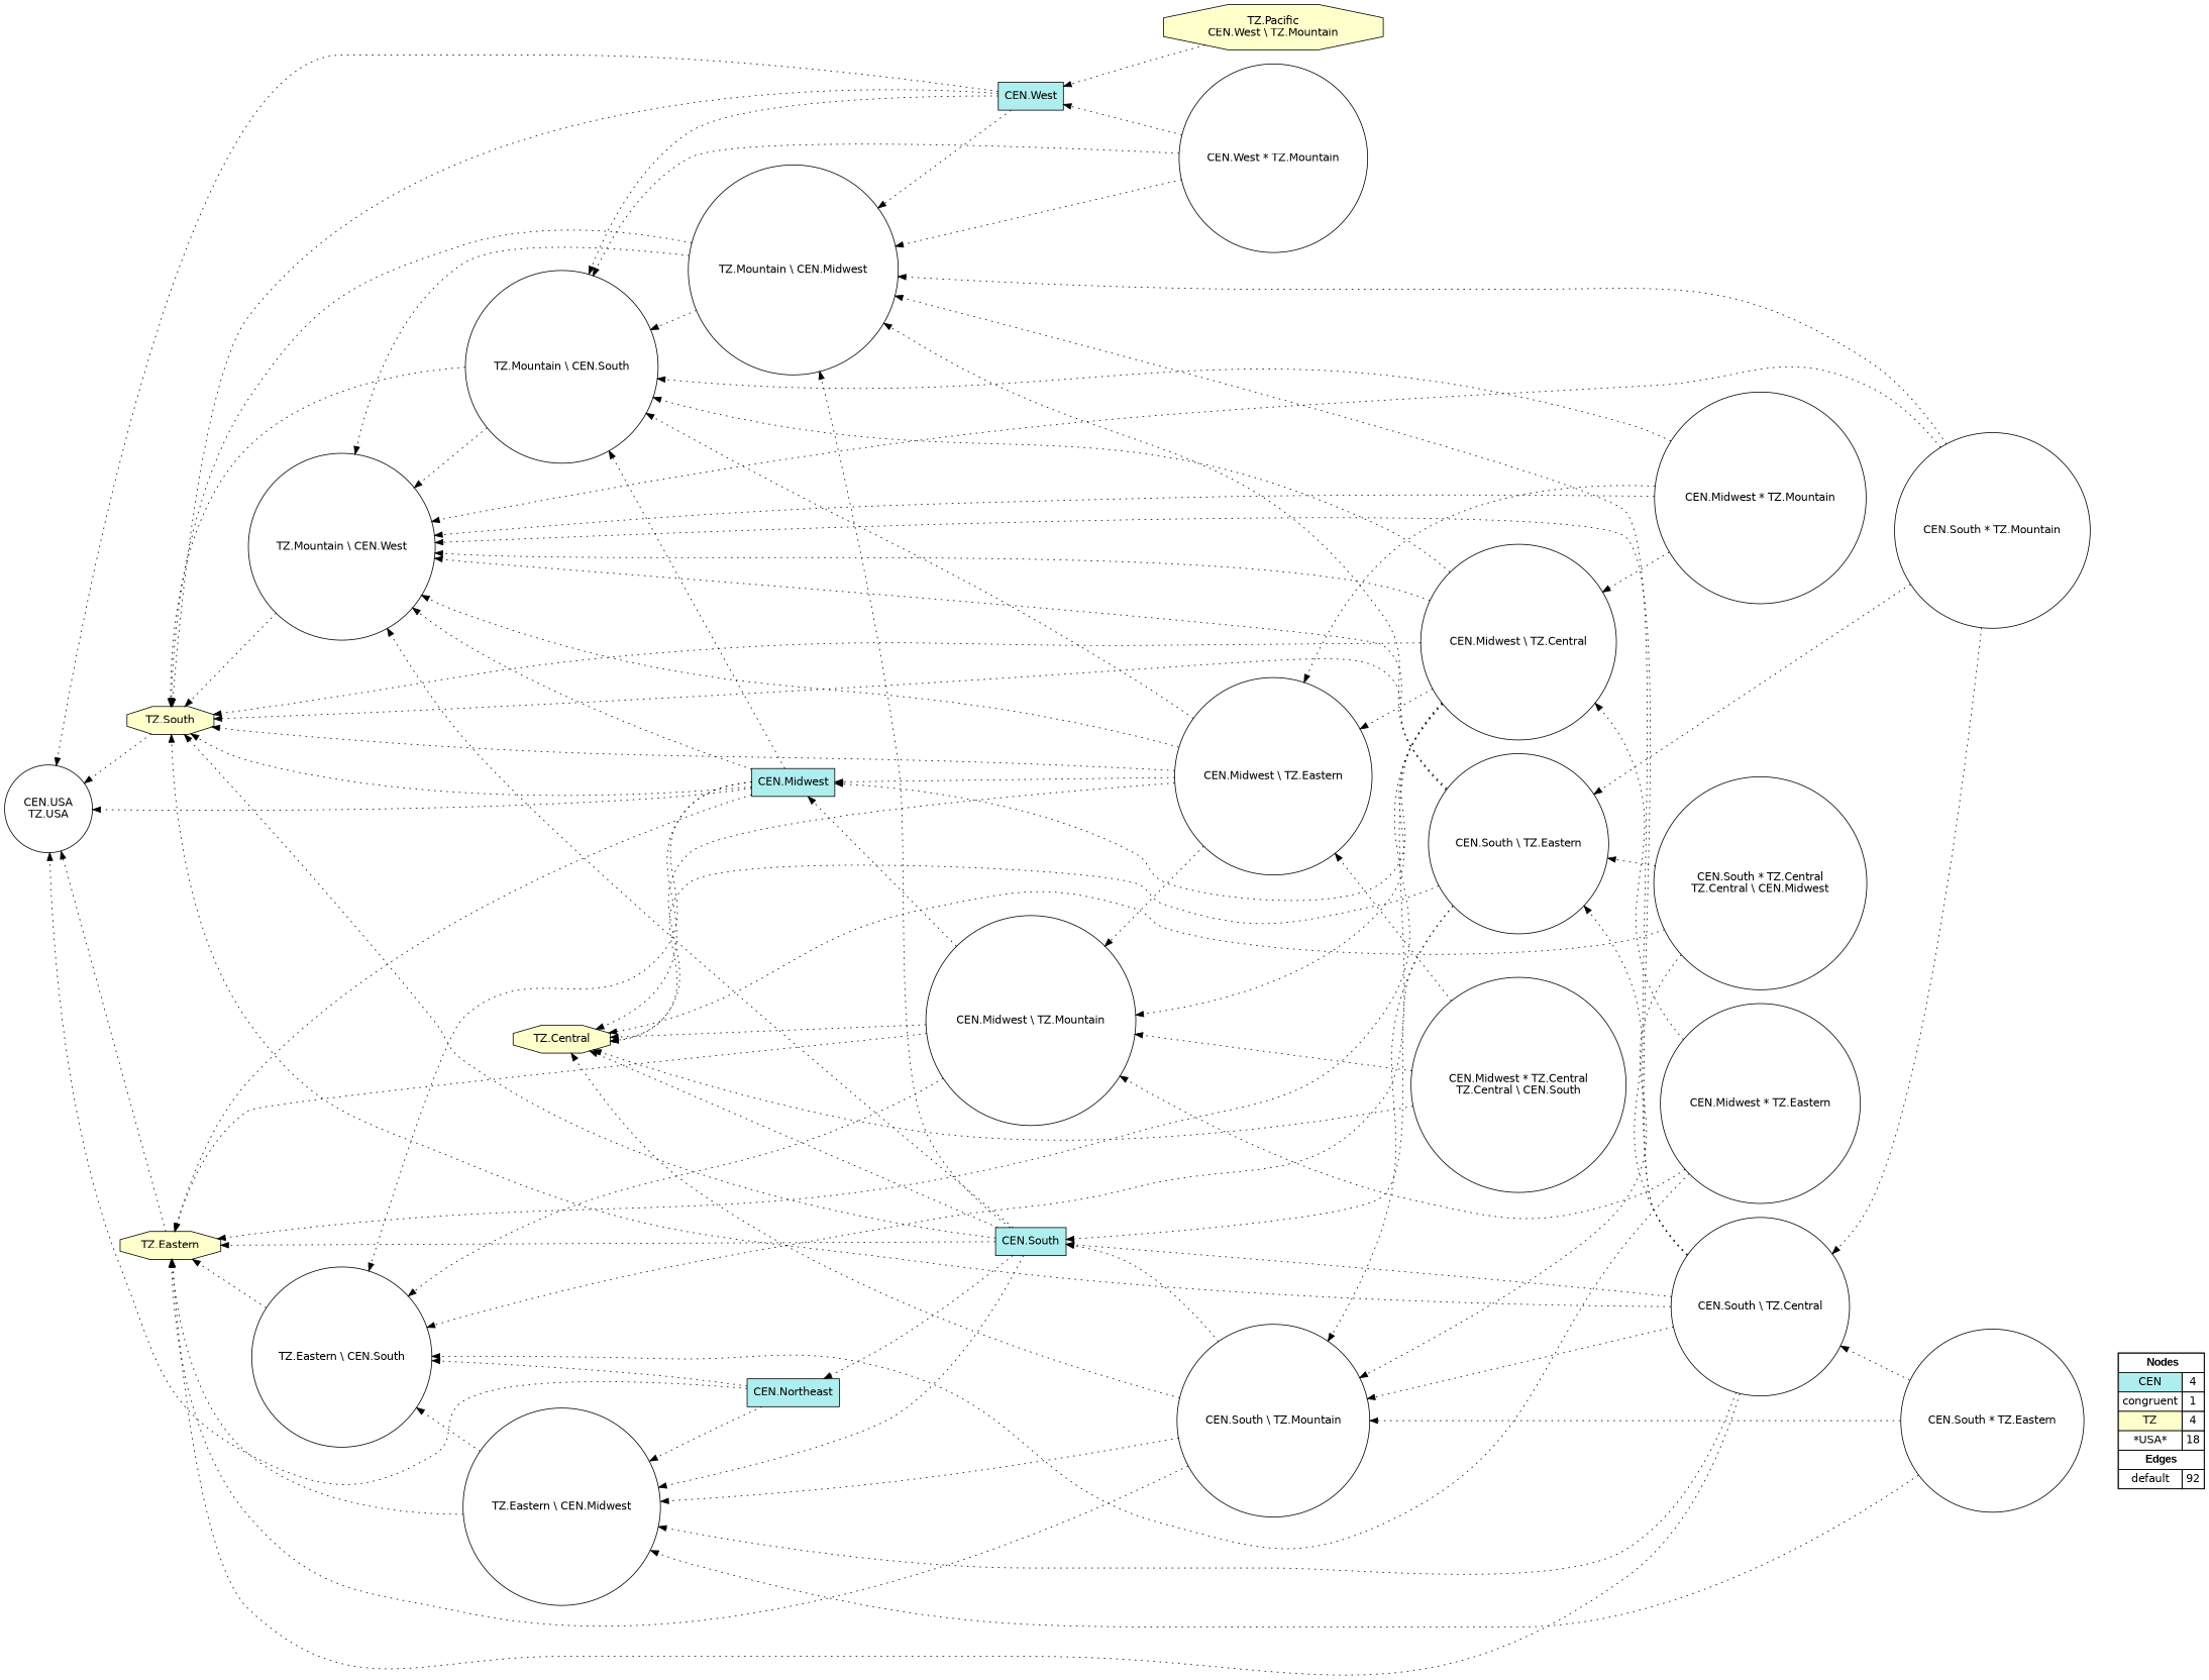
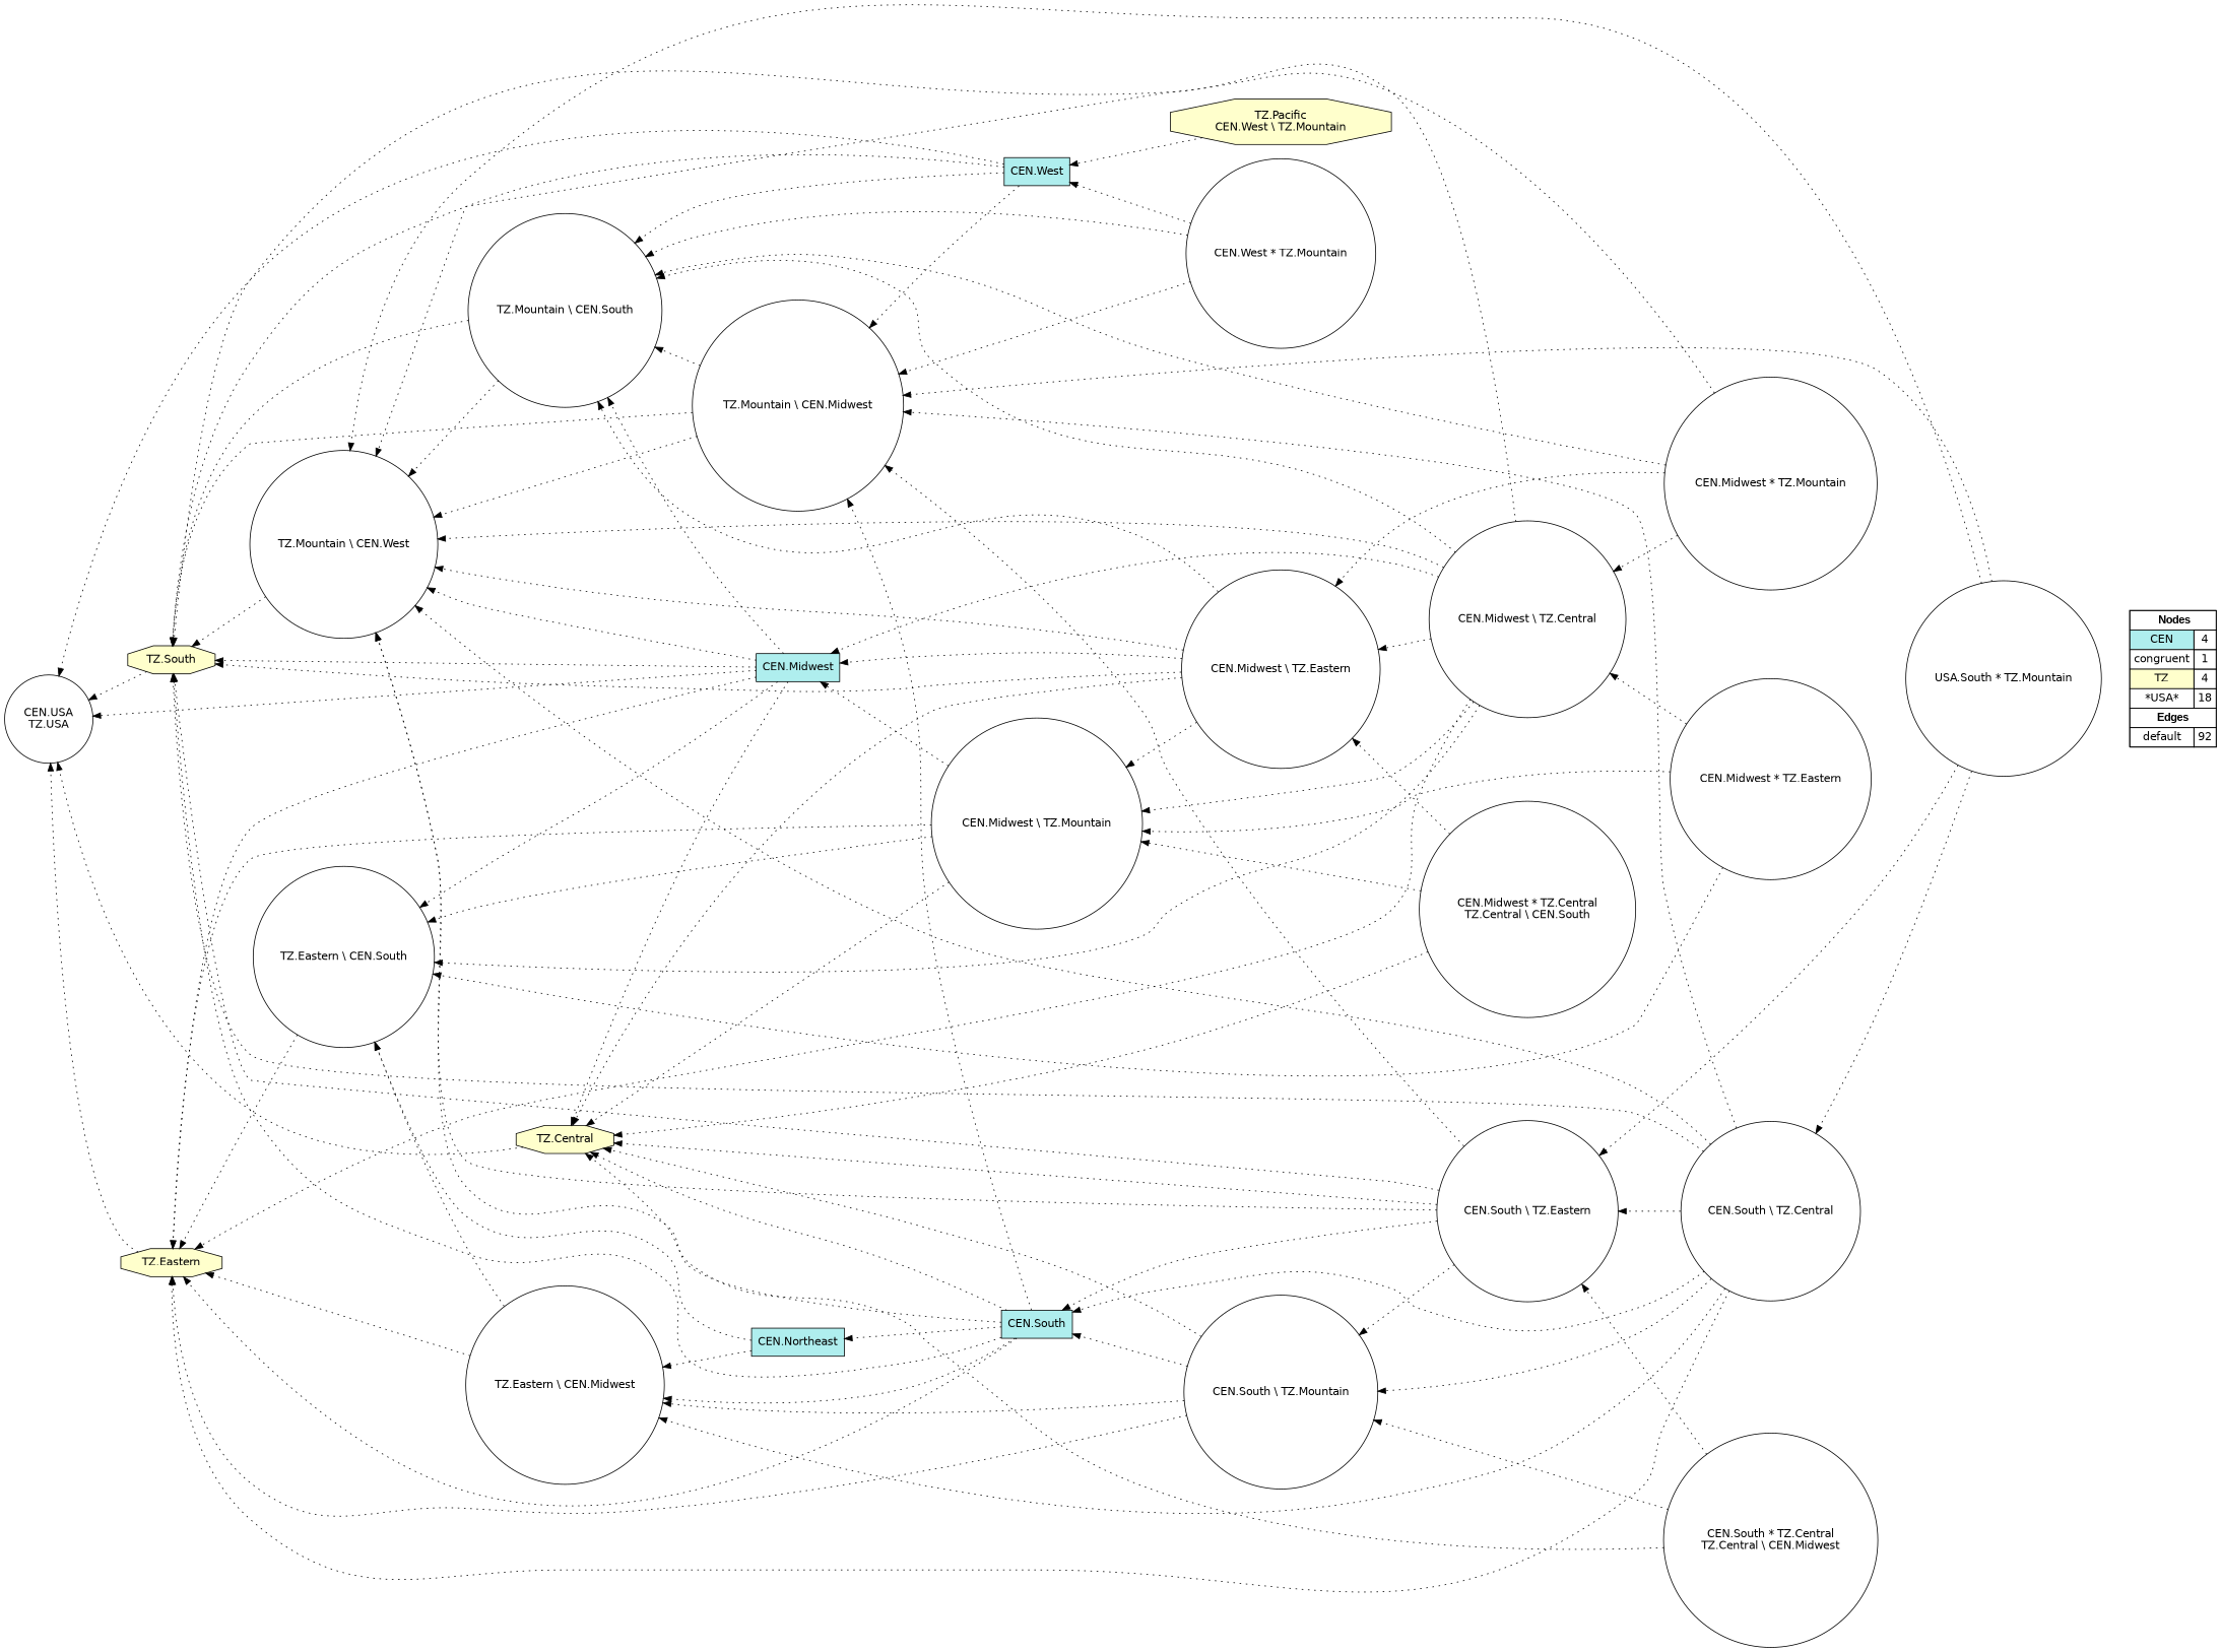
  digraph {
    rankdir=RL
    node [fillcolor="#FFFFFF" fontname=helvetica shape=circle style=filled]
    edge [arrowhead=normal color="#000000" constraint=true penwidth=1 style=dotted]
    n1 [fillcolor=white label=<   <TABLE BORDER="0" CELLBORDER="1" CELLSPACING="0" CELLPADDING="4">  <TR> <TD COLSPAN="2"><font face="Arial Black"> Nodes</font></TD> </TR>  <TR>   <TD bgcolor="#AFEEEE" fontname="helvetica">CEN</TD>   <TD>4</TD>   </TR>  <TR>   <TD bgcolor="#FFFFFF">congruent</TD>   <TD>1</TD>   </TR>  <TR>   <TD bgcolor="#FFFFCC" fontname="helvetica">TZ</TD>   <TD>4</TD>   </TR>  <TR>   <TD bgcolor="#FFFFFF">*USA*</TD>   <TD>18</TD>   </TR>  <TR> <TD COLSPAN="2"><font face = "Arial Black"> Edges </font></TD> </TR>  <TR>   <TD><font color ="#000000">default</font></TD><TD>92</TD> </TR> </TABLE>   > margin=0 shape=box]
    "CEN.Midwest" [fillcolor="#AFEEEE" shape=box]
    "CEN.USA\nTZ.USA"
    n4 [fillcolor="#FFFFCC" label="TZ.South" shape=octagon]
    "TZ.Eastern" [fillcolor="#FFFFCC" shape=octagon]
    "TZ.Central" [fillcolor="#FFFFCC" shape=octagon]
    "TZ.Mountain \\ CEN.West"
    "TZ.Mountain \\ CEN.South"
    "TZ.Eastern \\ CEN.South"
    "CEN.West" [fillcolor="#AFEEEE" shape=box]
    "TZ.Mountain \\ CEN.Midwest"
    "CEN.South" [fillcolor="#AFEEEE" shape=box]
    "TZ.Eastern \\ CEN.Midwest"
    "CEN.Northeast" [fillcolor="#AFEEEE" shape=box]
    "TZ.Pacific\nCEN.West \\ TZ.Mountain" [fillcolor="#FFFFCC" shape=octagon]
    "CEN.Midwest * TZ.Central\nTZ.Central \\ CEN.South"
    "CEN.Midwest \\ TZ.Mountain"
    "CEN.Midwest \\ TZ.Eastern"
-   "CEN.South * TZ.Eastern"
    "CEN.South \\ TZ.Mountain"
    "CEN.South \\ TZ.Central"
    "CEN.South \\ TZ.Eastern"
-   "CEN.South * TZ.Mountain"
+   "CEN.South * TZ.Mountain" [label="USA.South * TZ.Mountain"]
    "CEN.Midwest * TZ.Eastern"
    "CEN.Midwest \\ TZ.Central"
    "CEN.Midwest * TZ.Mountain"
    "CEN.West * TZ.Mountain"
    "CEN.South * TZ.Central\nTZ.Central \\ CEN.Midwest"
    subgraph sub_1 {
      rank=source
      n1
    }
    "CEN.Midwest" -> "CEN.USA\nTZ.USA"
    "CEN.Midwest" -> n4
    "CEN.Midwest" -> "TZ.Eastern"
    "CEN.Midwest" -> "TZ.Central"
    "CEN.Midwest" -> "TZ.Mountain \\ CEN.West"
    "CEN.Midwest" -> "TZ.Mountain \\ CEN.South"
    "CEN.Midwest" -> "TZ.Eastern \\ CEN.South"
    n4 -> "CEN.USA\nTZ.USA"
    "TZ.Eastern" -> "CEN.USA\nTZ.USA"
-   "CEN.Northeast" -> "CEN.USA\nTZ.USA"
+   "TZ.Central" -> "CEN.USA\nTZ.USA"
    "TZ.Mountain \\ CEN.West" -> n4
    "TZ.Mountain \\ CEN.South" -> n4
    "TZ.Mountain \\ CEN.South" -> "TZ.Mountain \\ CEN.West"
    "TZ.Eastern \\ CEN.South" -> "TZ.Eastern"
    "CEN.West" -> "CEN.USA\nTZ.USA"
    "CEN.West" -> n4
    "CEN.West" -> "TZ.Mountain \\ CEN.South"
    "CEN.West" -> "TZ.Mountain \\ CEN.Midwest"
    "TZ.Mountain \\ CEN.Midwest" -> n4
    "TZ.Mountain \\ CEN.Midwest" -> "TZ.Mountain \\ CEN.West"
    "TZ.Mountain \\ CEN.Midwest" -> "TZ.Mountain \\ CEN.South"
    "CEN.South" -> n4
    "CEN.South" -> "TZ.Eastern"
    "CEN.South" -> "TZ.Central"
    "CEN.South" -> "TZ.Mountain \\ CEN.West"
    "CEN.South" -> "TZ.Mountain \\ CEN.Midwest"
    "CEN.South" -> "TZ.Eastern \\ CEN.Midwest"
    "CEN.South" -> "CEN.Northeast"
    "TZ.Eastern \\ CEN.Midwest" -> "TZ.Eastern"
    "TZ.Eastern \\ CEN.Midwest" -> "TZ.Eastern \\ CEN.South"
    "CEN.Northeast" -> "TZ.Eastern \\ CEN.South"
    "CEN.Northeast" -> "TZ.Eastern \\ CEN.Midwest"
    "TZ.Pacific\nCEN.West \\ TZ.Mountain" -> "CEN.West"
    "CEN.Midwest * TZ.Central\nTZ.Central \\ CEN.South" -> "TZ.Central"
    "CEN.Midwest * TZ.Central\nTZ.Central \\ CEN.South" -> "CEN.Midwest \\ TZ.Mountain"
    "CEN.Midwest * TZ.Central\nTZ.Central \\ CEN.South" -> "CEN.Midwest \\ TZ.Eastern"
    "CEN.Midwest \\ TZ.Mountain" -> "CEN.Midwest"
    "CEN.Midwest \\ TZ.Mountain" -> "TZ.Eastern"
    "CEN.Midwest \\ TZ.Mountain" -> "TZ.Central"
    "CEN.Midwest \\ TZ.Mountain" -> "TZ.Eastern \\ CEN.South"
    "CEN.Midwest \\ TZ.Eastern" -> "CEN.Midwest"
    "CEN.Midwest \\ TZ.Eastern" -> n4
    "CEN.Midwest \\ TZ.Eastern" -> "TZ.Central"
    "CEN.Midwest \\ TZ.Eastern" -> "TZ.Mountain \\ CEN.West"
    "CEN.Midwest \\ TZ.Eastern" -> "TZ.Mountain \\ CEN.South"
    "CEN.Midwest \\ TZ.Eastern" -> "CEN.Midwest \\ TZ.Mountain"
-   "CEN.South * TZ.Eastern" -> "TZ.Eastern \\ CEN.Midwest"
-   "CEN.South * TZ.Eastern" -> "CEN.South \\ TZ.Mountain"
-   "CEN.South * TZ.Eastern" -> "CEN.South \\ TZ.Central"
    "CEN.South \\ TZ.Mountain" -> "TZ.Eastern"
    "CEN.South \\ TZ.Mountain" -> "TZ.Central"
    "CEN.South \\ TZ.Mountain" -> "CEN.South"
    "CEN.South \\ TZ.Mountain" -> "TZ.Eastern \\ CEN.Midwest"
    "CEN.South \\ TZ.Central" -> n4
    "CEN.South \\ TZ.Central" -> "TZ.Eastern"
    "CEN.South \\ TZ.Central" -> "TZ.Mountain \\ CEN.West"
    "CEN.South \\ TZ.Central" -> "TZ.Mountain \\ CEN.Midwest"
    "CEN.South \\ TZ.Central" -> "CEN.South"
    "CEN.South \\ TZ.Central" -> "TZ.Eastern \\ CEN.Midwest"
    "CEN.South \\ TZ.Central" -> "CEN.South \\ TZ.Mountain"
    "CEN.South \\ TZ.Central" -> "CEN.South \\ TZ.Eastern"
    "CEN.South \\ TZ.Eastern" -> n4
    "CEN.South \\ TZ.Eastern" -> "TZ.Central"
    "CEN.South \\ TZ.Eastern" -> "TZ.Mountain \\ CEN.West"
    "CEN.South \\ TZ.Eastern" -> "TZ.Mountain \\ CEN.Midwest"
    "CEN.South \\ TZ.Eastern" -> "CEN.South"
    "CEN.South \\ TZ.Eastern" -> "CEN.South \\ TZ.Mountain"
    "CEN.South * TZ.Mountain" -> "TZ.Mountain \\ CEN.West"
    "CEN.South * TZ.Mountain" -> "TZ.Mountain \\ CEN.Midwest"
    "CEN.South * TZ.Mountain" -> "CEN.South \\ TZ.Central"
    "CEN.South * TZ.Mountain" -> "CEN.South \\ TZ.Eastern"
    "CEN.Midwest * TZ.Eastern" -> "TZ.Eastern \\ CEN.South"
    "CEN.Midwest * TZ.Eastern" -> "CEN.Midwest \\ TZ.Mountain"
    "CEN.Midwest * TZ.Eastern" -> "CEN.Midwest \\ TZ.Central"
    "CEN.Midwest \\ TZ.Central" -> "CEN.Midwest"
    "CEN.Midwest \\ TZ.Central" -> n4
    "CEN.Midwest \\ TZ.Central" -> "TZ.Eastern"
    "CEN.Midwest \\ TZ.Central" -> "TZ.Mountain \\ CEN.West"
    "CEN.Midwest \\ TZ.Central" -> "TZ.Mountain \\ CEN.South"
    "CEN.Midwest \\ TZ.Central" -> "TZ.Eastern \\ CEN.South"
    "CEN.Midwest \\ TZ.Central" -> "CEN.Midwest \\ TZ.Mountain"
    "CEN.Midwest \\ TZ.Central" -> "CEN.Midwest \\ TZ.Eastern"
    "CEN.Midwest * TZ.Mountain" -> "TZ.Mountain \\ CEN.West"
    "CEN.Midwest * TZ.Mountain" -> "TZ.Mountain \\ CEN.South"
    "CEN.Midwest * TZ.Mountain" -> "CEN.Midwest \\ TZ.Eastern"
    "CEN.Midwest * TZ.Mountain" -> "CEN.Midwest \\ TZ.Central"
    "CEN.West * TZ.Mountain" -> "TZ.Mountain \\ CEN.South"
    "CEN.West * TZ.Mountain" -> "CEN.West"
    "CEN.West * TZ.Mountain" -> "TZ.Mountain \\ CEN.Midwest"
    "CEN.South * TZ.Central\nTZ.Central \\ CEN.Midwest" -> "TZ.Central"
    "CEN.South * TZ.Central\nTZ.Central \\ CEN.Midwest" -> "CEN.South \\ TZ.Mountain"
    "CEN.South * TZ.Central\nTZ.Central \\ CEN.Midwest" -> "CEN.South \\ TZ.Eastern"
  }
